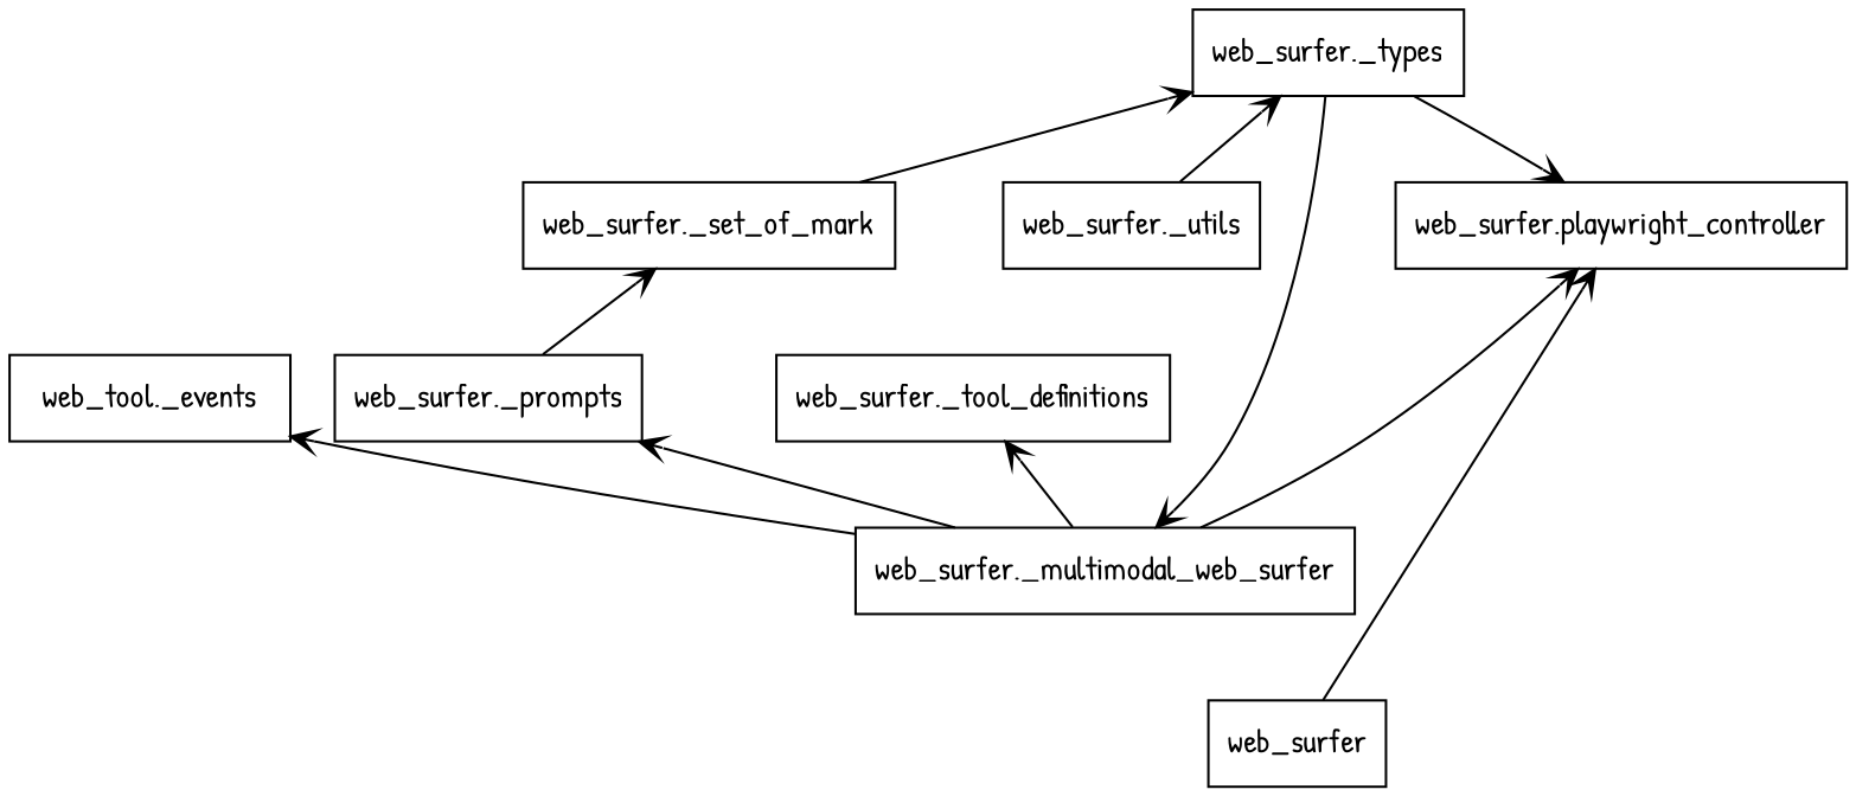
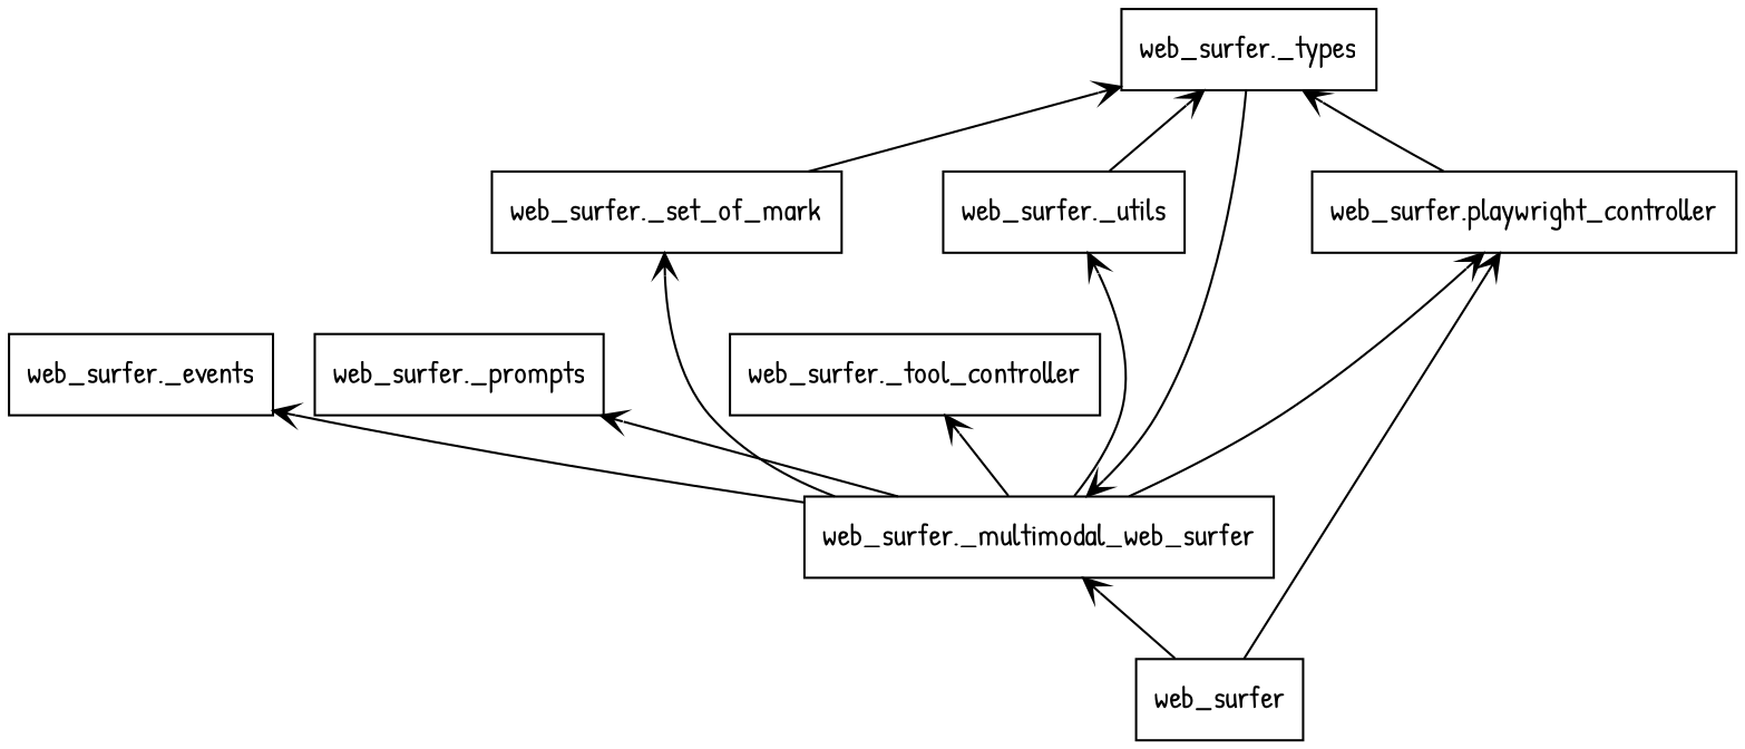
  digraph {
    fontname="Patrick Hand"
    rankdir=BT
    node [color=black fontname="Patrick Hand" shape=box style=solid]
    edge [arrowhead=open arrowtail=none fontname="Patrick Hand"]
    n1 [label=web_surfer]
    n2 [label="web_surfer._multimodal_web_surfer"]
    n3 [label="web_surfer.playwright_controller"]
-   n4 [label="web_tool._events"]
+   n4 [label="web_surfer._events"]
    n5 [label="web_surfer._prompts"]
    n6 [label="web_surfer._set_of_mark"]
-   n7 [label="web_surfer._tool_definitions"]
+   n7 [label="web_surfer._tool_controller"]
    n8 [label="web_surfer._utils"]
    n9 [label="web_surfer._types"]
+   n1 -> n2
    n1 -> n3
    n2 -> n3
    n2 -> n4
    n2 -> n5
-   n5 -> n6
+   n2 -> n6
    n2 -> n7
-   n9 -> n3
+   n2 -> n8
+   n3 -> n9
    n6 -> n9
    n8 -> n9
    n9 -> n2
  }
